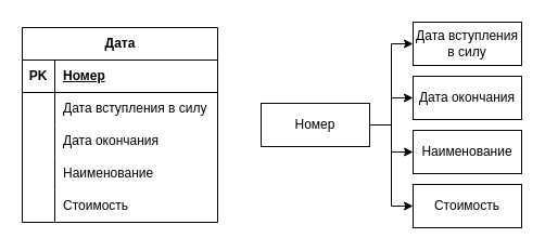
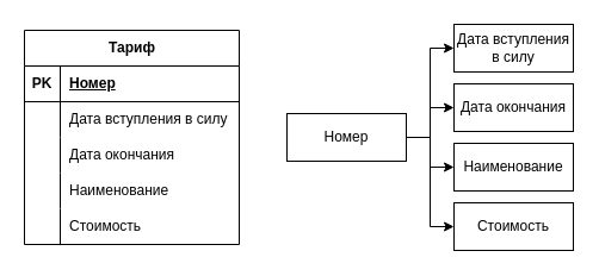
  <mxCell id="0" />
  <mxCell id="1" parent="0" />
- <mxCell id="2" value="Дата" style="shape=table;startSize=30;container=1;collapsible=1;childLayout=tableLayout;fixedRows=1;rowLines=0;fontStyle=1;align=center;resizeLast=1;html=1;" parent="1" vertex="1"><mxGeometry x="20" y="25" width="180" height="180" as="geometry" /></mxCell>
+ <mxCell id="2" value="Тариф" style="shape=table;startSize=30;container=1;collapsible=1;childLayout=tableLayout;fixedRows=1;rowLines=0;fontStyle=1;align=center;resizeLast=1;html=1;" parent="1" vertex="1"><mxGeometry x="20" y="25" width="180" height="180" as="geometry" /></mxCell>
  <mxCell id="3" value="" style="shape=tableRow;horizontal=0;startSize=0;swimlaneHead=0;swimlaneBody=0;fillColor=none;collapsible=0;dropTarget=0;points=[[0,0.5],[1,0.5]];portConstraint=eastwest;top=0;left=0;right=0;bottom=1;" parent="2" vertex="1"><mxGeometry y="30" width="180" height="30" as="geometry" /></mxCell>
  <mxCell id="4" value="PK" style="shape=partialRectangle;connectable=0;fillColor=none;top=0;left=0;bottom=0;right=0;fontStyle=1;overflow=hidden;whiteSpace=wrap;html=1;" parent="3" vertex="1"><mxGeometry width="30" height="30" as="geometry"><mxRectangle width="30" height="30" as="alternateBounds" /></mxGeometry></mxCell>
  <mxCell id="5" value="Номер" style="shape=partialRectangle;connectable=0;fillColor=none;top=0;left=0;bottom=0;right=0;align=left;spacingLeft=6;fontStyle=5;overflow=hidden;whiteSpace=wrap;html=1;" parent="3" vertex="1"><mxGeometry x="30" width="150" height="30" as="geometry"><mxRectangle width="150" height="30" as="alternateBounds" /></mxGeometry></mxCell>
  <mxCell id="6" value="" style="shape=tableRow;horizontal=0;startSize=0;swimlaneHead=0;swimlaneBody=0;fillColor=none;collapsible=0;dropTarget=0;points=[[0,0.5],[1,0.5]];portConstraint=eastwest;top=0;left=0;right=0;bottom=0;" parent="2" vertex="1"><mxGeometry y="60" width="180" height="30" as="geometry" /></mxCell>
  <mxCell id="7" value="" style="shape=partialRectangle;connectable=0;fillColor=none;top=0;left=0;bottom=0;right=0;editable=1;overflow=hidden;whiteSpace=wrap;html=1;" parent="6" vertex="1"><mxGeometry width="30" height="30" as="geometry"><mxRectangle width="30" height="30" as="alternateBounds" /></mxGeometry></mxCell>
  <mxCell id="8" value="Дата вступления в силу" style="shape=partialRectangle;connectable=0;fillColor=none;top=0;left=0;bottom=0;right=0;align=left;spacingLeft=6;overflow=hidden;whiteSpace=wrap;html=1;" parent="6" vertex="1"><mxGeometry x="30" width="150" height="30" as="geometry"><mxRectangle width="150" height="30" as="alternateBounds" /></mxGeometry></mxCell>
  <mxCell id="9" value="" style="shape=tableRow;horizontal=0;startSize=0;swimlaneHead=0;swimlaneBody=0;fillColor=none;collapsible=0;dropTarget=0;points=[[0,0.5],[1,0.5]];portConstraint=eastwest;top=0;left=0;right=0;bottom=0;" parent="2" vertex="1"><mxGeometry y="90" width="180" height="30" as="geometry" /></mxCell>
  <mxCell id="10" value="" style="shape=partialRectangle;connectable=0;fillColor=none;top=0;left=0;bottom=0;right=0;editable=1;overflow=hidden;whiteSpace=wrap;html=1;" parent="9" vertex="1"><mxGeometry width="30" height="30" as="geometry"><mxRectangle width="30" height="30" as="alternateBounds" /></mxGeometry></mxCell>
  <mxCell id="11" value="Дата окончания" style="shape=partialRectangle;connectable=0;fillColor=none;top=0;left=0;bottom=0;right=0;align=left;spacingLeft=6;overflow=hidden;whiteSpace=wrap;html=1;" parent="9" vertex="1"><mxGeometry x="30" width="150" height="30" as="geometry"><mxRectangle width="150" height="30" as="alternateBounds" /></mxGeometry></mxCell>
  <mxCell id="12" value="" style="shape=tableRow;horizontal=0;startSize=0;swimlaneHead=0;swimlaneBody=0;fillColor=none;collapsible=0;dropTarget=0;points=[[0,0.5],[1,0.5]];portConstraint=eastwest;top=0;left=0;right=0;bottom=0;" parent="2" vertex="1"><mxGeometry y="120" width="180" height="30" as="geometry" /></mxCell>
  <mxCell id="13" value="" style="shape=partialRectangle;connectable=0;fillColor=none;top=0;left=0;bottom=0;right=0;editable=1;overflow=hidden;whiteSpace=wrap;html=1;" parent="12" vertex="1"><mxGeometry width="30" height="30" as="geometry"><mxRectangle width="30" height="30" as="alternateBounds" /></mxGeometry></mxCell>
  <mxCell id="14" value="Наименование" style="shape=partialRectangle;connectable=0;fillColor=none;top=0;left=0;bottom=0;right=0;align=left;spacingLeft=6;overflow=hidden;whiteSpace=wrap;html=1;" parent="12" vertex="1"><mxGeometry x="30" width="150" height="30" as="geometry"><mxRectangle width="150" height="30" as="alternateBounds" /></mxGeometry></mxCell>
  <mxCell id="15" style="shape=tableRow;horizontal=0;startSize=0;swimlaneHead=0;swimlaneBody=0;fillColor=none;collapsible=0;dropTarget=0;points=[[0,0.5],[1,0.5]];portConstraint=eastwest;top=0;left=0;right=0;bottom=0;" parent="2" vertex="1"><mxGeometry y="150" width="180" height="30" as="geometry" /></mxCell>
  <mxCell id="16" style="shape=partialRectangle;connectable=0;fillColor=none;top=0;left=0;bottom=0;right=0;editable=1;overflow=hidden;whiteSpace=wrap;html=1;" parent="15" vertex="1"><mxGeometry width="30" height="30" as="geometry"><mxRectangle width="30" height="30" as="alternateBounds" /></mxGeometry></mxCell>
  <mxCell id="17" value="Стоимость" style="shape=partialRectangle;connectable=0;fillColor=none;top=0;left=0;bottom=0;right=0;align=left;spacingLeft=6;overflow=hidden;whiteSpace=wrap;html=1;" parent="15" vertex="1"><mxGeometry x="30" width="150" height="30" as="geometry"><mxRectangle width="150" height="30" as="alternateBounds" /></mxGeometry></mxCell>
  <mxCell id="18" style="edgeStyle=orthogonalEdgeStyle;rounded=0;orthogonalLoop=1;jettySize=auto;html=1;entryX=0;entryY=0.5;entryDx=0;entryDy=0;" parent="1" source="22" target="23" edge="1"><mxGeometry relative="1" as="geometry" /></mxCell>
  <mxCell id="19" style="edgeStyle=orthogonalEdgeStyle;rounded=0;orthogonalLoop=1;jettySize=auto;html=1;entryX=0;entryY=0.5;entryDx=0;entryDy=0;" parent="1" source="22" target="24" edge="1"><mxGeometry relative="1" as="geometry" /></mxCell>
  <mxCell id="20" style="edgeStyle=orthogonalEdgeStyle;rounded=0;orthogonalLoop=1;jettySize=auto;html=1;entryX=0;entryY=0.5;entryDx=0;entryDy=0;" parent="1" source="22" target="25" edge="1"><mxGeometry relative="1" as="geometry" /></mxCell>
  <mxCell id="21" style="edgeStyle=orthogonalEdgeStyle;rounded=0;orthogonalLoop=1;jettySize=auto;html=1;entryX=0;entryY=0.5;entryDx=0;entryDy=0;" parent="1" source="22" target="26" edge="1"><mxGeometry relative="1" as="geometry" /></mxCell>
  <mxCell id="22" value="Номер" style="whiteSpace=wrap;html=1;align=center;" parent="1" vertex="1"><mxGeometry x="240" y="95" width="100" height="40" as="geometry" /></mxCell>
  <mxCell id="23" value="Дата вступления в силу" style="whiteSpace=wrap;html=1;align=center;" parent="1" vertex="1"><mxGeometry x="380" y="20" width="100" height="40" as="geometry" /></mxCell>
  <mxCell id="24" value="Дата окончания" style="whiteSpace=wrap;html=1;align=center;" parent="1" vertex="1"><mxGeometry x="380" y="70" width="100" height="40" as="geometry" /></mxCell>
  <mxCell id="25" value="Наименование" style="whiteSpace=wrap;html=1;align=center;" parent="1" vertex="1"><mxGeometry x="380" y="120" width="100" height="40" as="geometry" /></mxCell>
  <mxCell id="26" value="Стоимость" style="whiteSpace=wrap;html=1;align=center;" parent="1" vertex="1"><mxGeometry x="380" y="170" width="100" height="40" as="geometry" /></mxCell>
